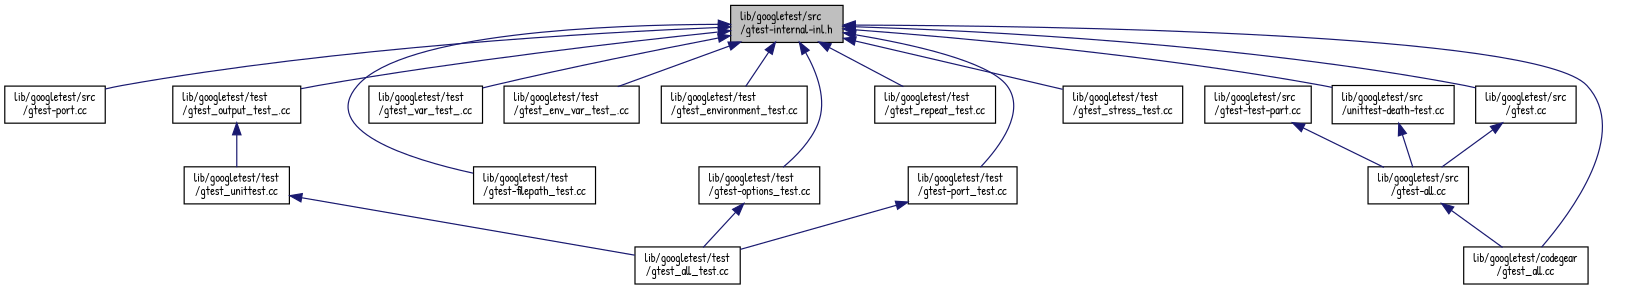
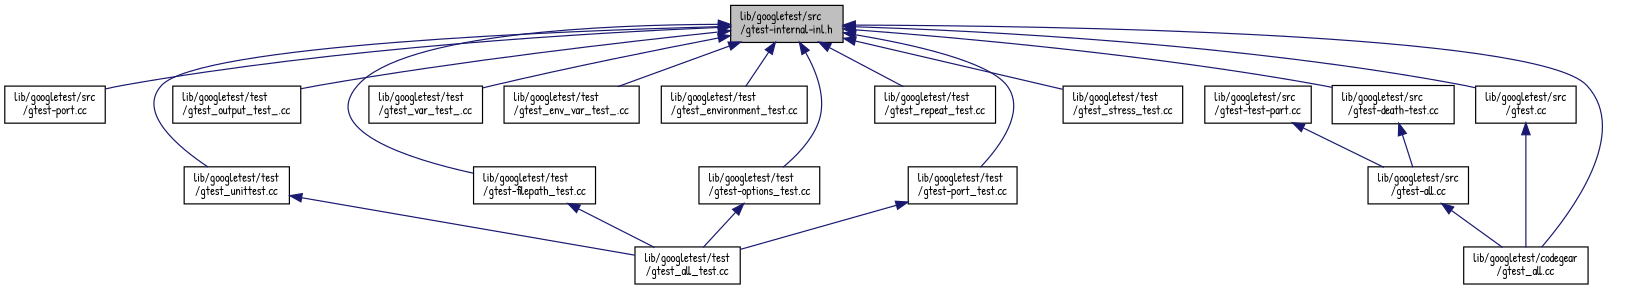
  digraph {
    fontname="Patrick Hand"
    node [color=black fontname="Patrick Hand" fontsize=10 shape=record]
    edge [color=midnightblue dir=back fontname="Patrick Hand" fontsize=10 labelfontname=Helvetica labelfontsize=10 style=solid]
    n1 [fillcolor=grey75 fontcolor=black height=0.2 label="lib/googletest/src\l/gtest-internal-inl.h" style=filled width=0.4]
-   n2 [height=0.2 label="lib/googletest/src\l/unittest-death-test.cc" width=0.4]
+   n2 [height=0.2 label="lib/googletest/src\l/gtest-death-test.cc" width=0.4]
    n3 [height=0.2 label="lib/googletest/src\l/gtest-port.cc" width=0.4]
    n4 [height=0.2 label="lib/googletest/test\l/gtest-filepath_test.cc" width=0.4]
    n5 [height=0.2 label="lib/googletest/test\l/gtest-options_test.cc" width=0.4]
    n6 [height=0.2 label="lib/googletest/test\l/gtest-port_test.cc" width=0.4]
    n7 [height=0.2 label="lib/googletest/test\l/gtest_var_test_.cc" width=0.4]
    n8 [height=0.2 label="lib/googletest/test\l/gtest_env_var_test_.cc" width=0.4]
    n9 [height=0.2 label="lib/googletest/test\l/gtest_environment_test.cc" width=0.4]
    n10 [height=0.2 label="lib/googletest/test\l/gtest_output_test_.cc" width=0.4]
    n11 [height=0.2 label="lib/googletest/test\l/gtest_repeat_test.cc" width=0.4]
    n12 [height=0.2 label="lib/googletest/src\l/gtest.cc" width=0.4]
    n13 [height=0.2 label="lib/googletest/test\l/gtest_stress_test.cc" width=0.4]
    n14 [height=0.2 label="lib/googletest/test\l/gtest_unittest.cc" width=0.4]
    n15 [height=0.2 label="lib/googletest/codegear\l/gtest_all.cc" width=0.4]
    n16 [height=0.2 label="lib/googletest/src\l/gtest-all.cc" width=0.4]
    n17 [height=0.2 label="lib/googletest/src\l/gtest-test-part.cc" width=0.4]
    n18 [height=0.2 label="lib/googletest/test\l/gtest_all_test.cc" width=0.4]
    n1 -> n2
    n1 -> n3
    n1 -> n4
    n1 -> n5
    n1 -> n6
    n1 -> n7
    n1 -> n8
    n1 -> n9
    n1 -> n10
    n1 -> n11
    n1 -> n12
    n1 -> n13
-   n10 -> n14
+   n1 -> n14
    n1 -> n15
    n2 -> n16
+   n4 -> n18
    n5 -> n18
    n6 -> n18
-   n12 -> n16
+   n12 -> n15
    n14 -> n18
    n16 -> n15
    n17 -> n16
  }
